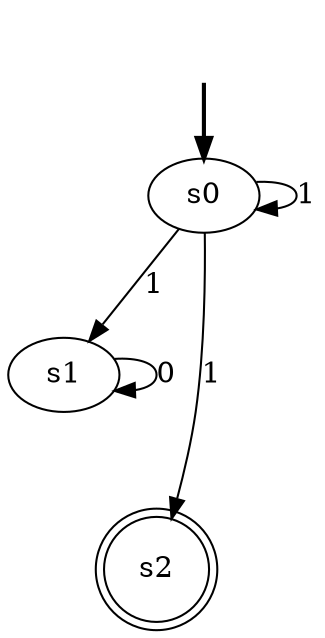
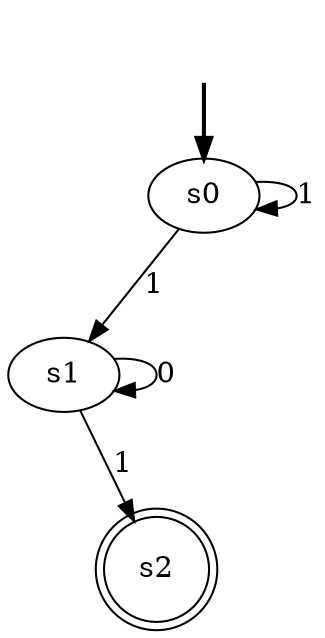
  digraph {
    fake [style=invisible]
    s0 [root=true]
    s1
    s2 [shape=doublecircle]
    fake -> s0 [style=bold]
    s0 -> s0 [label=1]
    s0 -> s1 [label=1]
    s1 -> s1 [label=0]
-   s0 -> s2 [label=1]
+   s1 -> s2 [label=1]
  }
